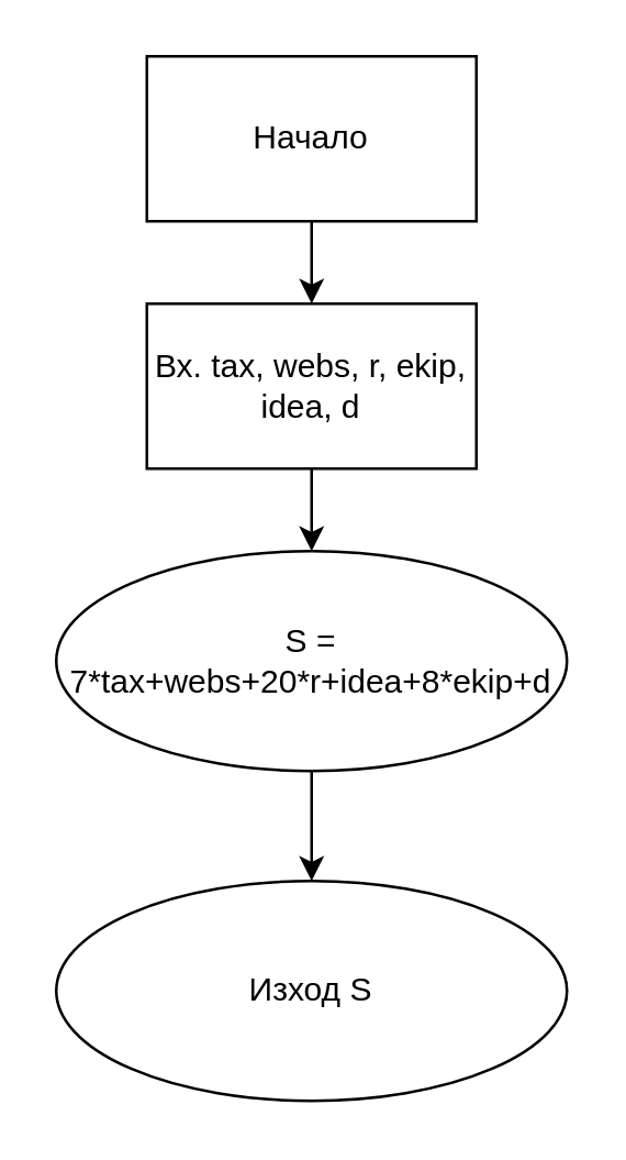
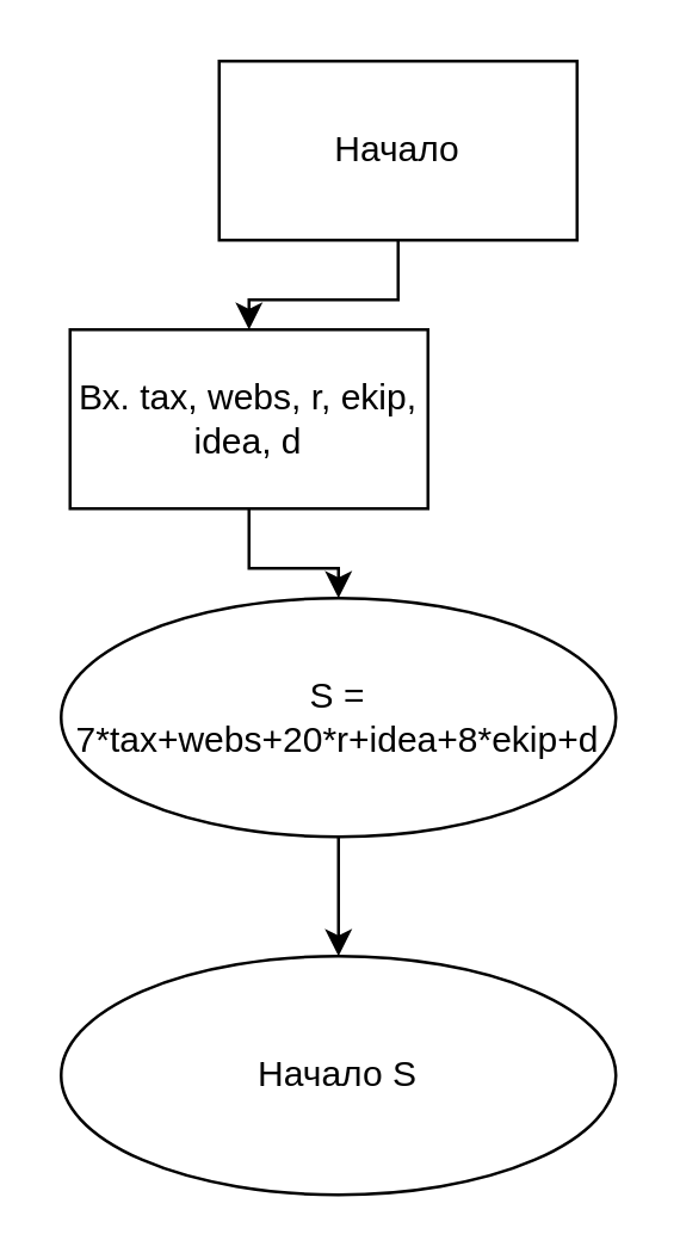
  <mxCell id="0" />
  <mxCell id="1" parent="0" />
  <mxCell id="2" style="edgeStyle=orthogonalEdgeStyle;rounded=0;orthogonalLoop=1;jettySize=auto;html=1;" edge="1" parent="1" source="3" target="5"><mxGeometry relative="1" as="geometry" /></mxCell>
- <mxCell id="3" value="Начало" style="rounded=0;whiteSpace=wrap;html=1;" vertex="1" parent="1"><mxGeometry x="53" y="20" width="120" height="60" as="geometry" /></mxCell>
+ <mxCell id="3" value="Начало" style="rounded=0;whiteSpace=wrap;html=1;" vertex="1" parent="1"><mxGeometry x="73" y="20" width="120" height="60" as="geometry" /></mxCell>
  <mxCell id="4" style="edgeStyle=orthogonalEdgeStyle;rounded=0;orthogonalLoop=1;jettySize=auto;html=1;fontFamily=Helvetica;fontSize=12;fontColor=default;" edge="1" parent="1" source="5" target="7"><mxGeometry relative="1" as="geometry" /></mxCell>
- <mxCell id="5" value="Вх. tax, webs, r, ekip, idea, d" style="rounded=0;whiteSpace=wrap;html=1;" vertex="1" parent="1"><mxGeometry x="53" y="110" width="120" height="60" as="geometry" /></mxCell>
+ <mxCell id="5" value="Вх. tax, webs, r, ekip, idea, d" style="rounded=0;whiteSpace=wrap;html=1;" vertex="1" parent="1"><mxGeometry x="23" y="110" width="120" height="60" as="geometry" /></mxCell>
  <mxCell id="6" style="edgeStyle=orthogonalEdgeStyle;rounded=0;orthogonalLoop=1;jettySize=auto;html=1;fontFamily=Helvetica;fontSize=12;fontColor=default;" edge="1" parent="1" source="7" target="8"><mxGeometry relative="1" as="geometry" /></mxCell>
  <mxCell id="7" value="S = 7*tax+webs+20*r+idea+8*ekip+d" style="ellipse;whiteSpace=wrap;html=1;" vertex="1" parent="1"><mxGeometry x="20" y="200" width="186" height="80" as="geometry" /></mxCell>
- <mxCell id="8" value="Изход S" style="ellipse;whiteSpace=wrap;html=1;strokeColor=default;fontFamily=Helvetica;fontSize=12;fontColor=default;fillColor=default;" vertex="1" parent="1"><mxGeometry x="20" y="320" width="186" height="80" as="geometry" /></mxCell>
+ <mxCell id="8" value="Начало S" style="ellipse;whiteSpace=wrap;html=1;strokeColor=default;fontFamily=Helvetica;fontSize=12;fontColor=default;fillColor=default;" vertex="1" parent="1"><mxGeometry x="20" y="320" width="186" height="80" as="geometry" /></mxCell>
